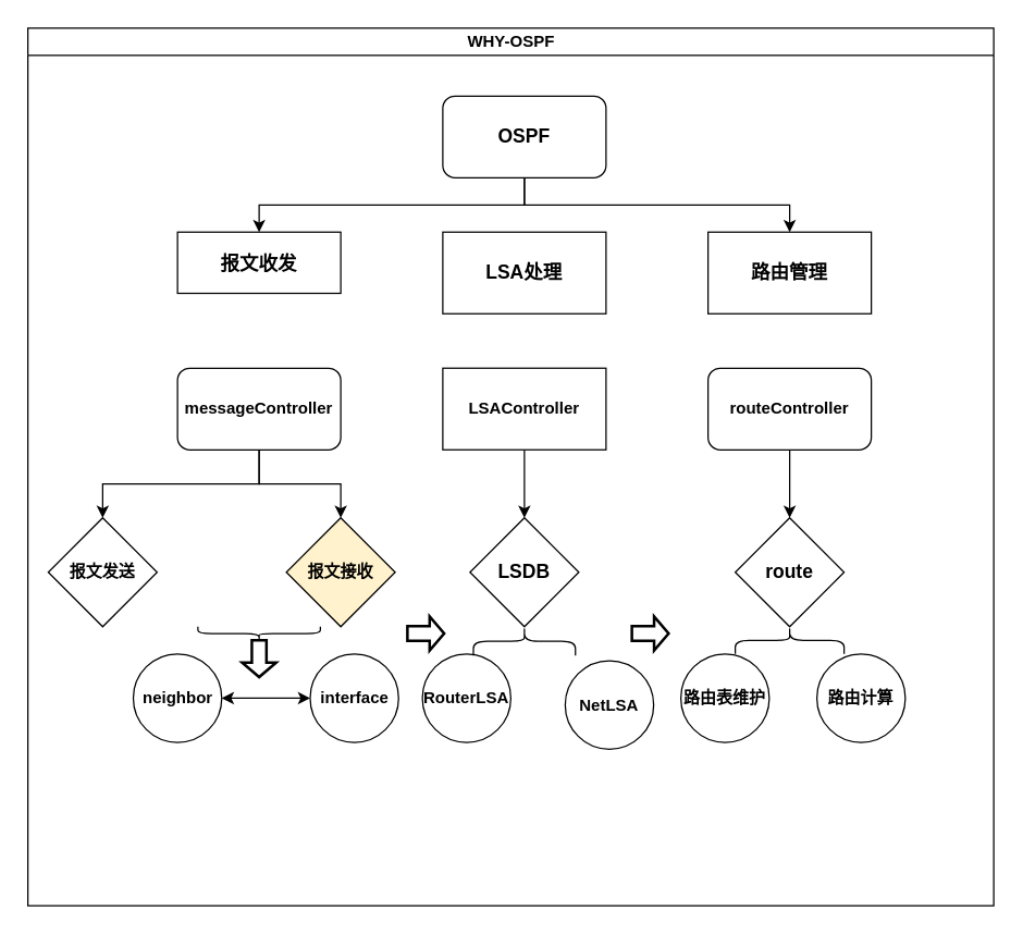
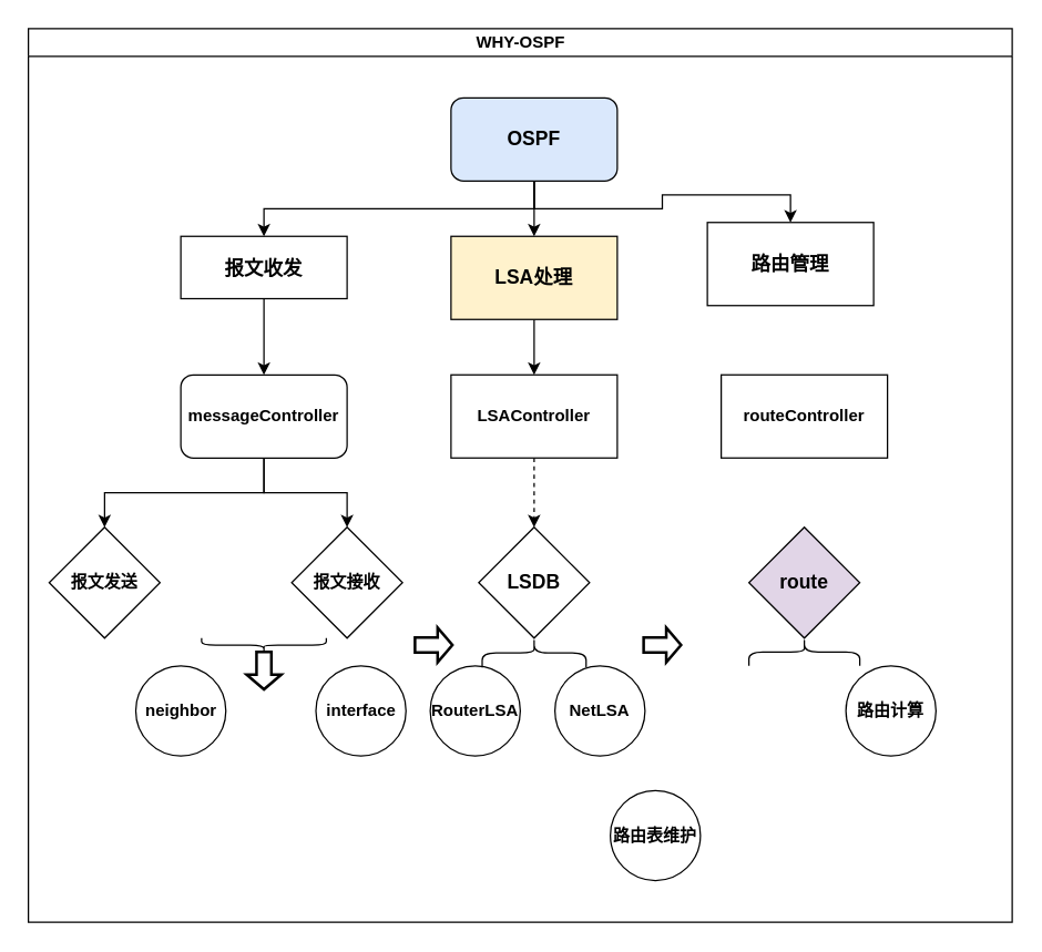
  <mxCell id="0" />
  <mxCell id="1" parent="0" />
  <mxCell id="2" value="WHY-OSPF" style="swimlane;html=1;startSize=20;horizontal=1;containerType=tree;glass=0;" parent="1" vertex="1"><mxGeometry x="20" y="20" width="710" height="645" as="geometry" /></mxCell>
  <mxCell id="3" style="edgeStyle=orthogonalEdgeStyle;rounded=0;orthogonalLoop=1;jettySize=auto;html=1;exitX=0.5;exitY=1;exitDx=0;exitDy=0;entryX=0.5;entryY=0;entryDx=0;entryDy=0;" edge="1" parent="2" source="5" target="10"><mxGeometry relative="1" as="geometry" /></mxCell>
- <mxCell id="5" value="&lt;b&gt;&lt;font style=&quot;font-size: 14px;&quot;&gt;OSPF&lt;/font&gt;&lt;/b&gt;" style="rounded=1;whiteSpace=wrap;html=1;" vertex="1" parent="2"><mxGeometry x="305" y="50" width="120" height="60" as="geometry" /></mxCell>
+ <mxCell id="4" style="edgeStyle=orthogonalEdgeStyle;rounded=0;orthogonalLoop=1;jettySize=auto;html=1;exitX=0.5;exitY=1;exitDx=0;exitDy=0;entryX=0.5;entryY=0;entryDx=0;entryDy=0;" edge="1" parent="2" source="5" target="9"><mxGeometry relative="1" as="geometry" /></mxCell>
+ <mxCell id="5" value="&lt;b&gt;&lt;font style=&quot;font-size: 14px;&quot;&gt;OSPF&lt;/font&gt;&lt;/b&gt;" style="rounded=1;whiteSpace=wrap;html=1;fillColor=#dae8fc;" vertex="1" parent="2"><mxGeometry x="305" y="50" width="120" height="60" as="geometry" /></mxCell>
+ <mxCell id="6" style="edgeStyle=orthogonalEdgeStyle;rounded=0;orthogonalLoop=1;jettySize=auto;html=1;exitX=0.5;exitY=1;exitDx=0;exitDy=0;entryX=0.5;entryY=0;entryDx=0;entryDy=0;" edge="1" parent="2" source="7" target="14"><mxGeometry relative="1" as="geometry" /></mxCell>
  <mxCell id="7" value="&lt;b&gt;&lt;font style=&quot;font-size: 14px;&quot;&gt;报文收发&lt;/font&gt;&lt;/b&gt;" style="rounded=0;whiteSpace=wrap;html=1;" vertex="1" parent="2"><mxGeometry x="110" y="150" width="120" height="45" as="geometry" /></mxCell>
- <mxCell id="9" value="&lt;b&gt;&lt;font style=&quot;font-size: 14px;&quot;&gt;LSA处理&lt;/font&gt;&lt;/b&gt;" style="rounded=0;whiteSpace=wrap;html=1;" vertex="1" parent="2"><mxGeometry x="305" y="150" width="120" height="60" as="geometry" /></mxCell>
- <mxCell id="10" value="&lt;b&gt;&lt;font style=&quot;font-size: 14px;&quot;&gt;路由管理&lt;/font&gt;&lt;/b&gt;" style="rounded=0;whiteSpace=wrap;html=1;" vertex="1" parent="2"><mxGeometry x="500" y="150" width="120" height="60" as="geometry" /></mxCell>
+ <mxCell id="8" style="edgeStyle=orthogonalEdgeStyle;rounded=0;orthogonalLoop=1;jettySize=auto;html=1;exitX=0.5;exitY=1;exitDx=0;exitDy=0;entryX=0.5;entryY=0;entryDx=0;entryDy=0;" edge="1" parent="2" source="9" target="16"><mxGeometry relative="1" as="geometry" /></mxCell>
+ <mxCell id="9" value="&lt;b&gt;&lt;font style=&quot;font-size: 14px;&quot;&gt;LSA处理&lt;/font&gt;&lt;/b&gt;" style="rounded=0;whiteSpace=wrap;html=1;fillColor=#fff2cc;" vertex="1" parent="2"><mxGeometry x="305" y="150" width="120" height="60" as="geometry" /></mxCell>
+ <mxCell id="10" value="&lt;b&gt;&lt;font style=&quot;font-size: 14px;&quot;&gt;路由管理&lt;/font&gt;&lt;/b&gt;" style="rounded=0;whiteSpace=wrap;html=1;" vertex="1" parent="2"><mxGeometry x="490" y="140" width="120" height="60" as="geometry" /></mxCell>
  <mxCell id="11" style="edgeStyle=orthogonalEdgeStyle;rounded=0;orthogonalLoop=1;jettySize=auto;html=1;exitX=0.5;exitY=1;exitDx=0;exitDy=0;entryX=0.5;entryY=0;entryDx=0;entryDy=0;" edge="1" parent="2" source="5" target="7"><mxGeometry relative="1" as="geometry" /></mxCell>
  <mxCell id="12" style="edgeStyle=orthogonalEdgeStyle;rounded=0;orthogonalLoop=1;jettySize=auto;html=1;exitX=0.5;exitY=1;exitDx=0;exitDy=0;entryX=0.5;entryY=0;entryDx=0;entryDy=0;" edge="1" parent="2" source="14" target="21"><mxGeometry relative="1" as="geometry" /></mxCell>
  <mxCell id="13" style="edgeStyle=orthogonalEdgeStyle;rounded=0;orthogonalLoop=1;jettySize=auto;html=1;exitX=0.5;exitY=1;exitDx=0;exitDy=0;entryX=0.5;entryY=0;entryDx=0;entryDy=0;" edge="1" parent="2" source="14" target="22"><mxGeometry relative="1" as="geometry" /></mxCell>
  <mxCell id="14" value="&lt;b&gt;&lt;font style=&quot;font-size: 12px;&quot;&gt;messageController&lt;/font&gt;&lt;/b&gt;" style="whiteSpace=wrap;html=1;rounded=1;" vertex="1" parent="2"><mxGeometry x="110" y="250" width="120" height="60" as="geometry" /></mxCell>
- <mxCell id="15" style="edgeStyle=orthogonalEdgeStyle;rounded=0;orthogonalLoop=1;jettySize=auto;html=1;exitX=0.5;exitY=1;exitDx=0;exitDy=0;entryX=0.5;entryY=0;entryDx=0;entryDy=0;" edge="1" parent="2" source="16" target="19"><mxGeometry relative="1" as="geometry" /></mxCell>
+ <mxCell id="15" style="edgeStyle=orthogonalEdgeStyle;rounded=0;orthogonalLoop=1;jettySize=auto;html=1;exitX=0.5;exitY=1;exitDx=0;exitDy=0;entryX=0.5;entryY=0;entryDx=0;entryDy=0;dashed=1;" edge="1" parent="2" source="16" target="19"><mxGeometry relative="1" as="geometry" /></mxCell>
  <mxCell id="16" value="&lt;b&gt;LSAController&lt;/b&gt;" style="rounded=0;whiteSpace=wrap;html=1;" vertex="1" parent="2"><mxGeometry x="305" y="250" width="120" height="60" as="geometry" /></mxCell>
- <mxCell id="17" style="edgeStyle=orthogonalEdgeStyle;rounded=0;orthogonalLoop=1;jettySize=auto;html=1;exitX=0.5;exitY=1;exitDx=0;exitDy=0;entryX=0.5;entryY=0;entryDx=0;entryDy=0;" edge="1" parent="2" source="18" target="20"><mxGeometry relative="1" as="geometry" /></mxCell>
- <mxCell id="18" value="&lt;b&gt;routeController&lt;/b&gt;" style="whiteSpace=wrap;html=1;rounded=1;" vertex="1" parent="2"><mxGeometry x="500" y="250" width="120" height="60" as="geometry" /></mxCell>
+ <mxCell id="18" value="&lt;b&gt;routeController&lt;/b&gt;" style="rounded=0;whiteSpace=wrap;html=1;" vertex="1" parent="2"><mxGeometry x="500" y="250" width="120" height="60" as="geometry" /></mxCell>
  <mxCell id="19" value="&lt;b&gt;&lt;font style=&quot;font-size: 14px;&quot;&gt;LSDB&lt;/font&gt;&lt;/b&gt;" style="rhombus;whiteSpace=wrap;html=1;" vertex="1" parent="2"><mxGeometry x="325" y="360" width="80" height="80" as="geometry" /></mxCell>
- <mxCell id="20" value="&lt;b&gt;&lt;font style=&quot;font-size: 14px;&quot;&gt;route&lt;/font&gt;&lt;/b&gt;" style="rhombus;whiteSpace=wrap;html=1;" vertex="1" parent="2"><mxGeometry x="520" y="360" width="80" height="80" as="geometry" /></mxCell>
- <mxCell id="21" value="&lt;font style=&quot;font-size: 12px;&quot;&gt;&lt;b&gt;报文接收&lt;/b&gt;&lt;/font&gt;" style="rhombus;whiteSpace=wrap;html=1;fillColor=#fff2cc;" vertex="1" parent="2"><mxGeometry x="190" y="360" width="80" height="80" as="geometry" /></mxCell>
+ <mxCell id="20" value="&lt;b&gt;&lt;font style=&quot;font-size: 14px;&quot;&gt;route&lt;/font&gt;&lt;/b&gt;" style="rhombus;whiteSpace=wrap;html=1;fillColor=#e1d5e7;" vertex="1" parent="2"><mxGeometry x="520" y="360" width="80" height="80" as="geometry" /></mxCell>
+ <mxCell id="21" value="&lt;font style=&quot;font-size: 12px;&quot;&gt;&lt;b&gt;报文接收&lt;/b&gt;&lt;/font&gt;" style="rhombus;whiteSpace=wrap;html=1;" vertex="1" parent="2"><mxGeometry x="190" y="360" width="80" height="80" as="geometry" /></mxCell>
  <mxCell id="22" value="&lt;b&gt;报文发送&lt;/b&gt;" style="rhombus;whiteSpace=wrap;html=1;" vertex="1" parent="2"><mxGeometry x="15" y="360" width="80" height="80" as="geometry" /></mxCell>
- <mxCell id="23" style="edgeStyle=orthogonalEdgeStyle;rounded=0;orthogonalLoop=1;jettySize=auto;html=1;exitX=1;exitY=0.5;exitDx=0;exitDy=0;entryX=0;entryY=0.5;entryDx=0;entryDy=0;endArrow=classic;endFill=1;startArrow=classic;startFill=1;" edge="1" parent="2" source="24" target="25"><mxGeometry relative="1" as="geometry" /></mxCell>
  <mxCell id="24" value="&lt;b&gt;neighbor&lt;/b&gt;" style="ellipse;whiteSpace=wrap;html=1;aspect=fixed;" vertex="1" parent="2"><mxGeometry x="77.5" y="460" width="65" height="65" as="geometry" /></mxCell>
  <mxCell id="25" value="&lt;b&gt;interface&lt;/b&gt;" style="ellipse;whiteSpace=wrap;html=1;aspect=fixed;" vertex="1" parent="2"><mxGeometry x="207.5" y="460" width="65" height="65" as="geometry" /></mxCell>
  <mxCell id="26" value="" style="shape=curlyBracket;whiteSpace=wrap;html=1;rounded=1;labelPosition=left;verticalLabelPosition=middle;align=right;verticalAlign=middle;rotation=-90;" vertex="1" parent="2"><mxGeometry x="165" y="400" width="10" height="90" as="geometry" /></mxCell>
  <mxCell id="27" value="" style="shape=mxgraph.arrows.arrow_down;html=1;verticalLabelPosition=bottom;verticalAlign=top;strokeWidth=2;strokeColor=#000000;" vertex="1" parent="2"><mxGeometry x="157.5" y="450" width="25" height="27" as="geometry" /></mxCell>
- <mxCell id="28" value="&lt;b&gt;路由计算&lt;/b&gt;" style="ellipse;whiteSpace=wrap;html=1;aspect=fixed;" vertex="1" parent="2"><mxGeometry x="580" y="460" width="65" height="65" as="geometry" /></mxCell>
- <mxCell id="29" value="&lt;b&gt;路由表维护&lt;/b&gt;" style="ellipse;whiteSpace=wrap;html=1;aspect=fixed;" vertex="1" parent="2"><mxGeometry x="480" y="460" width="65" height="65" as="geometry" /></mxCell>
+ <mxCell id="28" value="&lt;b&gt;路由计算&lt;/b&gt;" style="ellipse;whiteSpace=wrap;html=1;aspect=fixed;" vertex="1" parent="2"><mxGeometry x="590" y="460" width="65" height="65" as="geometry" /></mxCell>
+ <mxCell id="29" value="&lt;b&gt;路由表维护&lt;/b&gt;" style="ellipse;whiteSpace=wrap;html=1;aspect=fixed;" vertex="1" parent="2"><mxGeometry x="420" y="550" width="65" height="65" as="geometry" /></mxCell>
  <mxCell id="30" value="&lt;b&gt;RouterLSA&lt;/b&gt;" style="ellipse;whiteSpace=wrap;html=1;aspect=fixed;" vertex="1" parent="2"><mxGeometry x="290" y="460" width="65" height="65" as="geometry" /></mxCell>
  <mxCell id="31" value="" style="shape=curlyBracket;whiteSpace=wrap;html=1;rounded=1;labelPosition=left;verticalLabelPosition=middle;align=right;verticalAlign=middle;rotation=90;" vertex="1" parent="2"><mxGeometry x="550" y="410" width="20" height="80" as="geometry" /></mxCell>
- <mxCell id="32" value="&lt;b&gt;NetLSA&lt;/b&gt;" style="ellipse;whiteSpace=wrap;html=1;aspect=fixed;" vertex="1" parent="2"><mxGeometry x="395" y="465" width="65" height="65" as="geometry" /></mxCell>
+ <mxCell id="32" value="&lt;b&gt;NetLSA&lt;/b&gt;" style="ellipse;whiteSpace=wrap;html=1;aspect=fixed;" vertex="1" parent="2"><mxGeometry x="380" y="460" width="65" height="65" as="geometry" /></mxCell>
  <mxCell id="33" value="" style="shape=curlyBracket;whiteSpace=wrap;html=1;rounded=1;labelPosition=left;verticalLabelPosition=middle;align=right;verticalAlign=middle;rotation=90;" vertex="1" parent="2"><mxGeometry x="354.38" y="413.13" width="21.25" height="75" as="geometry" /></mxCell>
  <mxCell id="34" value="" style="shape=mxgraph.arrows.arrow_down;html=1;verticalLabelPosition=bottom;verticalAlign=top;strokeWidth=2;strokeColor=#000000;rotation=-90;" vertex="1" parent="2"><mxGeometry x="280" y="431.5" width="25" height="27" as="geometry" /></mxCell>
  <mxCell id="35" value="" style="shape=mxgraph.arrows.arrow_down;html=1;verticalLabelPosition=bottom;verticalAlign=top;strokeWidth=2;strokeColor=#000000;rotation=-90;" vertex="1" parent="2"><mxGeometry x="445" y="431.5" width="25" height="27" as="geometry" /></mxCell>
